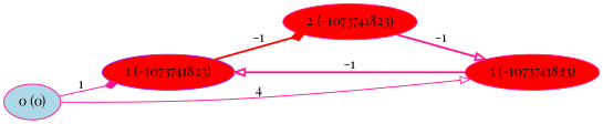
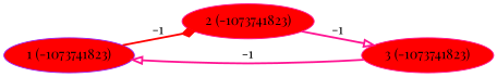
  digraph {
    rankdir=LR
    fontname="Playfair Display"
    node [fillcolor=red style=filled color=deeppink fontname="Playfair Display"]
    edge [color=deeppink arrowhead=onormal fontname="Playfair Display" penwidth=2.0]
-   n1 [fillcolor=lightblue label="0 (0)"]
    n2 [label="1 (-1073741823)" color=purple]
    n3 [label="3 (-1073741823)"]
    n4 [label="2 (-1073741823)"]
-   n1 -> n2 [label=1 arrowhead=diamond penwidth=""]
-   n1 -> n3 [label=4 penwidth=""]
    n2 -> n4 [color=red label=-1 arrowhead=diamond]
    n3 -> n2 [label=-1]
    n4 -> n3 [label=-1]
  }
